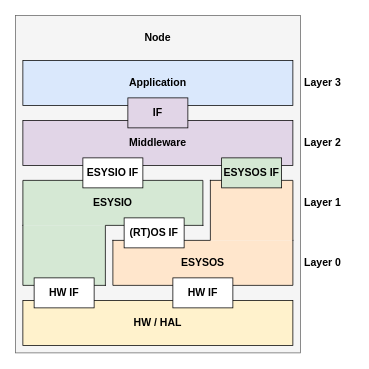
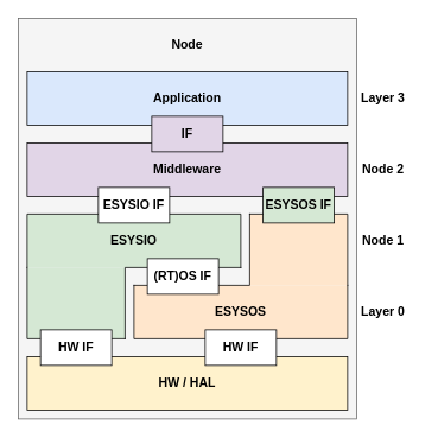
  <mxCell id="0" />
  <mxCell id="1" parent="0" />
  <mxCell id="2" value="" style="rounded=0;whiteSpace=wrap;html=1;strokeColor=#666666;fillColor=#f5f5f5;fontColor=#333333;" vertex="1" parent="1"><mxGeometry x="20" y="20" width="380" height="450" as="geometry" /></mxCell>
  <mxCell id="3" value="&lt;font style=&quot;font-size: 14px&quot;&gt;&lt;b&gt;Middleware&lt;/b&gt;&lt;/font&gt;" style="rounded=0;whiteSpace=wrap;html=1;fillColor=#e1d5e7;" vertex="1" parent="1"><mxGeometry x="30" y="160" width="360" height="60" as="geometry" /></mxCell>
  <mxCell id="4" value="" style="group" vertex="1" connectable="0" parent="1"><mxGeometry x="150" y="240" width="240" height="140" as="geometry" /></mxCell>
  <mxCell id="5" value="" style="shape=partialRectangle;whiteSpace=wrap;html=1;bottom=1;right=1;left=1;top=0;fillColor=#ffe6cc;routingCenterX=-0.5;" vertex="1" parent="4"><mxGeometry y="80" width="240" height="60" as="geometry" /></mxCell>
  <mxCell id="6" value="" style="shape=partialRectangle;whiteSpace=wrap;html=1;top=0;left=0;fillColor=#ffe6cc;rotation=-180;flipH=1;" vertex="1" parent="4"><mxGeometry x="130" width="110" height="80" as="geometry" /></mxCell>
  <mxCell id="7" value="" style="shape=partialRectangle;whiteSpace=wrap;html=1;top=0;left=0;fillColor=none;strokeColor=#000000;" vertex="1" parent="4"><mxGeometry width="130" height="80" as="geometry" /></mxCell>
  <mxCell id="8" value="" style="group;rotation=-180;" vertex="1" connectable="0" parent="1"><mxGeometry x="30" y="240" width="360" height="140" as="geometry" /></mxCell>
  <mxCell id="9" value="" style="shape=partialRectangle;whiteSpace=wrap;html=1;bottom=1;right=1;left=1;top=0;fillColor=#d5e8d4;routingCenterX=-0.5;rotation=-180;" vertex="1" parent="8"><mxGeometry width="240" height="60" as="geometry" /></mxCell>
  <mxCell id="10" value="" style="shape=partialRectangle;whiteSpace=wrap;html=1;top=0;left=0;fillColor=#d5e8d4;rotation=-360;flipH=1;" vertex="1" parent="8"><mxGeometry y="60" width="110" height="80" as="geometry" /></mxCell>
  <mxCell id="11" value="" style="shape=partialRectangle;whiteSpace=wrap;html=1;top=0;left=0;fillColor=none;strokeColor=#000000;rotation=-180;" vertex="1" parent="8"><mxGeometry x="110" y="60" width="130" height="80" as="geometry" /></mxCell>
  <mxCell id="12" value="&lt;font style=&quot;font-size: 14px&quot;&gt;&lt;b&gt;ESYSOS&lt;/b&gt;&lt;/font&gt;" style="text;html=1;strokeColor=none;fillColor=none;align=center;verticalAlign=middle;whiteSpace=wrap;rounded=0;" vertex="1" parent="8"><mxGeometry x="120" y="80" width="240" height="60" as="geometry" /></mxCell>
  <mxCell id="13" value="&lt;b style=&quot;font-size: 14px&quot;&gt;ESYSIO&lt;/b&gt;" style="text;html=1;strokeColor=none;fillColor=none;align=center;verticalAlign=middle;whiteSpace=wrap;rounded=0;container=0;" vertex="1" parent="8"><mxGeometry width="240" height="60" as="geometry" /></mxCell>
  <mxCell id="14" value="&lt;font style=&quot;font-size: 14px&quot;&gt;&lt;b&gt;HW / HAL&lt;/b&gt;&lt;/font&gt;" style="rounded=0;whiteSpace=wrap;html=1;fillColor=#fff2cc;" vertex="1" parent="1"><mxGeometry x="30" y="400" width="360" height="60" as="geometry" /></mxCell>
  <mxCell id="15" value="&lt;b&gt;&lt;font style=&quot;font-size: 14px&quot;&gt;ESYSOS IF&lt;/font&gt;&lt;/b&gt;" style="rounded=0;whiteSpace=wrap;html=1;fillColor=#d5e8d4;" vertex="1" parent="1"><mxGeometry x="295" y="210" width="80" height="40" as="geometry" /></mxCell>
  <mxCell id="16" value="&lt;font style=&quot;font-size: 14px&quot;&gt;&lt;b&gt;ESYSIO IF&lt;/b&gt;&lt;/font&gt;" style="rounded=0;whiteSpace=wrap;html=1;" vertex="1" parent="1"><mxGeometry x="110" y="210" width="80" height="40" as="geometry" /></mxCell>
  <mxCell id="17" value="&lt;b&gt;&lt;font style=&quot;font-size: 14px&quot;&gt;(RT)OS IF&lt;/font&gt;&lt;/b&gt;" style="rounded=0;whiteSpace=wrap;html=1;" vertex="1" parent="1"><mxGeometry x="165" y="290" width="80" height="40" as="geometry" /></mxCell>
  <mxCell id="18" value="&lt;font style=&quot;font-size: 14px&quot;&gt;&lt;b&gt;HW IF&lt;/b&gt;&lt;/font&gt;" style="rounded=0;whiteSpace=wrap;html=1;" vertex="1" parent="1"><mxGeometry x="230" y="370" width="80" height="40" as="geometry" /></mxCell>
  <mxCell id="19" value="&lt;b style=&quot;font-size: 14px&quot;&gt;HW IF&lt;/b&gt;" style="rounded=0;whiteSpace=wrap;html=1;" vertex="1" parent="1"><mxGeometry x="45" y="370" width="80" height="40" as="geometry" /></mxCell>
  <mxCell id="20" value="&lt;span style=&quot;font-size: 14px&quot;&gt;&lt;b&gt;Application&lt;/b&gt;&lt;/span&gt;" style="rounded=0;whiteSpace=wrap;html=1;fillColor=#dae8fc;" vertex="1" parent="1"><mxGeometry x="30" y="80" width="360" height="60" as="geometry" /></mxCell>
  <mxCell id="21" value="&lt;span style=&quot;font-size: 14px&quot;&gt;&lt;b&gt;IF&lt;/b&gt;&lt;/span&gt;" style="rounded=0;whiteSpace=wrap;html=1;fillColor=#e1d5e7;" vertex="1" parent="1"><mxGeometry x="170" y="130" width="80" height="40" as="geometry" /></mxCell>
  <mxCell id="22" value="&lt;b&gt;&lt;font style=&quot;font-size: 14px&quot;&gt;Layer 0&lt;/font&gt;&lt;/b&gt;" style="text;html=1;strokeColor=none;fillColor=none;align=center;verticalAlign=middle;whiteSpace=wrap;rounded=0;" vertex="1" parent="1"><mxGeometry x="390" y="320" width="80" height="60" as="geometry" /></mxCell>
- <mxCell id="23" value="&lt;b&gt;&lt;font style=&quot;font-size: 14px&quot;&gt;Layer 1&lt;/font&gt;&lt;/b&gt;" style="text;html=1;strokeColor=none;fillColor=none;align=center;verticalAlign=middle;whiteSpace=wrap;rounded=0;" vertex="1" parent="1"><mxGeometry x="390" y="240" width="80" height="60" as="geometry" /></mxCell>
- <mxCell id="24" value="&lt;b&gt;&lt;font style=&quot;font-size: 14px&quot;&gt;Layer 2&lt;/font&gt;&lt;/b&gt;" style="text;html=1;strokeColor=none;fillColor=none;align=center;verticalAlign=middle;whiteSpace=wrap;rounded=0;" vertex="1" parent="1"><mxGeometry x="390" y="160" width="80" height="60" as="geometry" /></mxCell>
+ <mxCell id="23" value="&lt;b&gt;&lt;font style=&quot;font-size: 14px&quot;&gt;Node 1&lt;/font&gt;&lt;/b&gt;" style="text;html=1;strokeColor=none;fillColor=none;align=center;verticalAlign=middle;whiteSpace=wrap;rounded=0;" vertex="1" parent="1"><mxGeometry x="390" y="240" width="80" height="60" as="geometry" /></mxCell>
+ <mxCell id="24" value="&lt;b&gt;&lt;font style=&quot;font-size: 14px&quot;&gt;Node 2&lt;/font&gt;&lt;/b&gt;" style="text;html=1;strokeColor=none;fillColor=none;align=center;verticalAlign=middle;whiteSpace=wrap;rounded=0;" vertex="1" parent="1"><mxGeometry x="390" y="160" width="80" height="60" as="geometry" /></mxCell>
  <mxCell id="25" value="&lt;b&gt;&lt;font style=&quot;font-size: 14px&quot;&gt;Layer 3&lt;/font&gt;&lt;/b&gt;" style="text;html=1;strokeColor=none;fillColor=none;align=center;verticalAlign=middle;whiteSpace=wrap;rounded=0;" vertex="1" parent="1"><mxGeometry x="390" y="80" width="80" height="60" as="geometry" /></mxCell>
  <mxCell id="26" value="&lt;b style=&quot;font-size: 14px&quot;&gt;Node&lt;/b&gt;" style="text;html=1;strokeColor=none;fillColor=none;align=center;verticalAlign=middle;whiteSpace=wrap;rounded=0;container=0;" vertex="1" parent="1"><mxGeometry x="20" y="20" width="380" height="60" as="geometry" /></mxCell>
